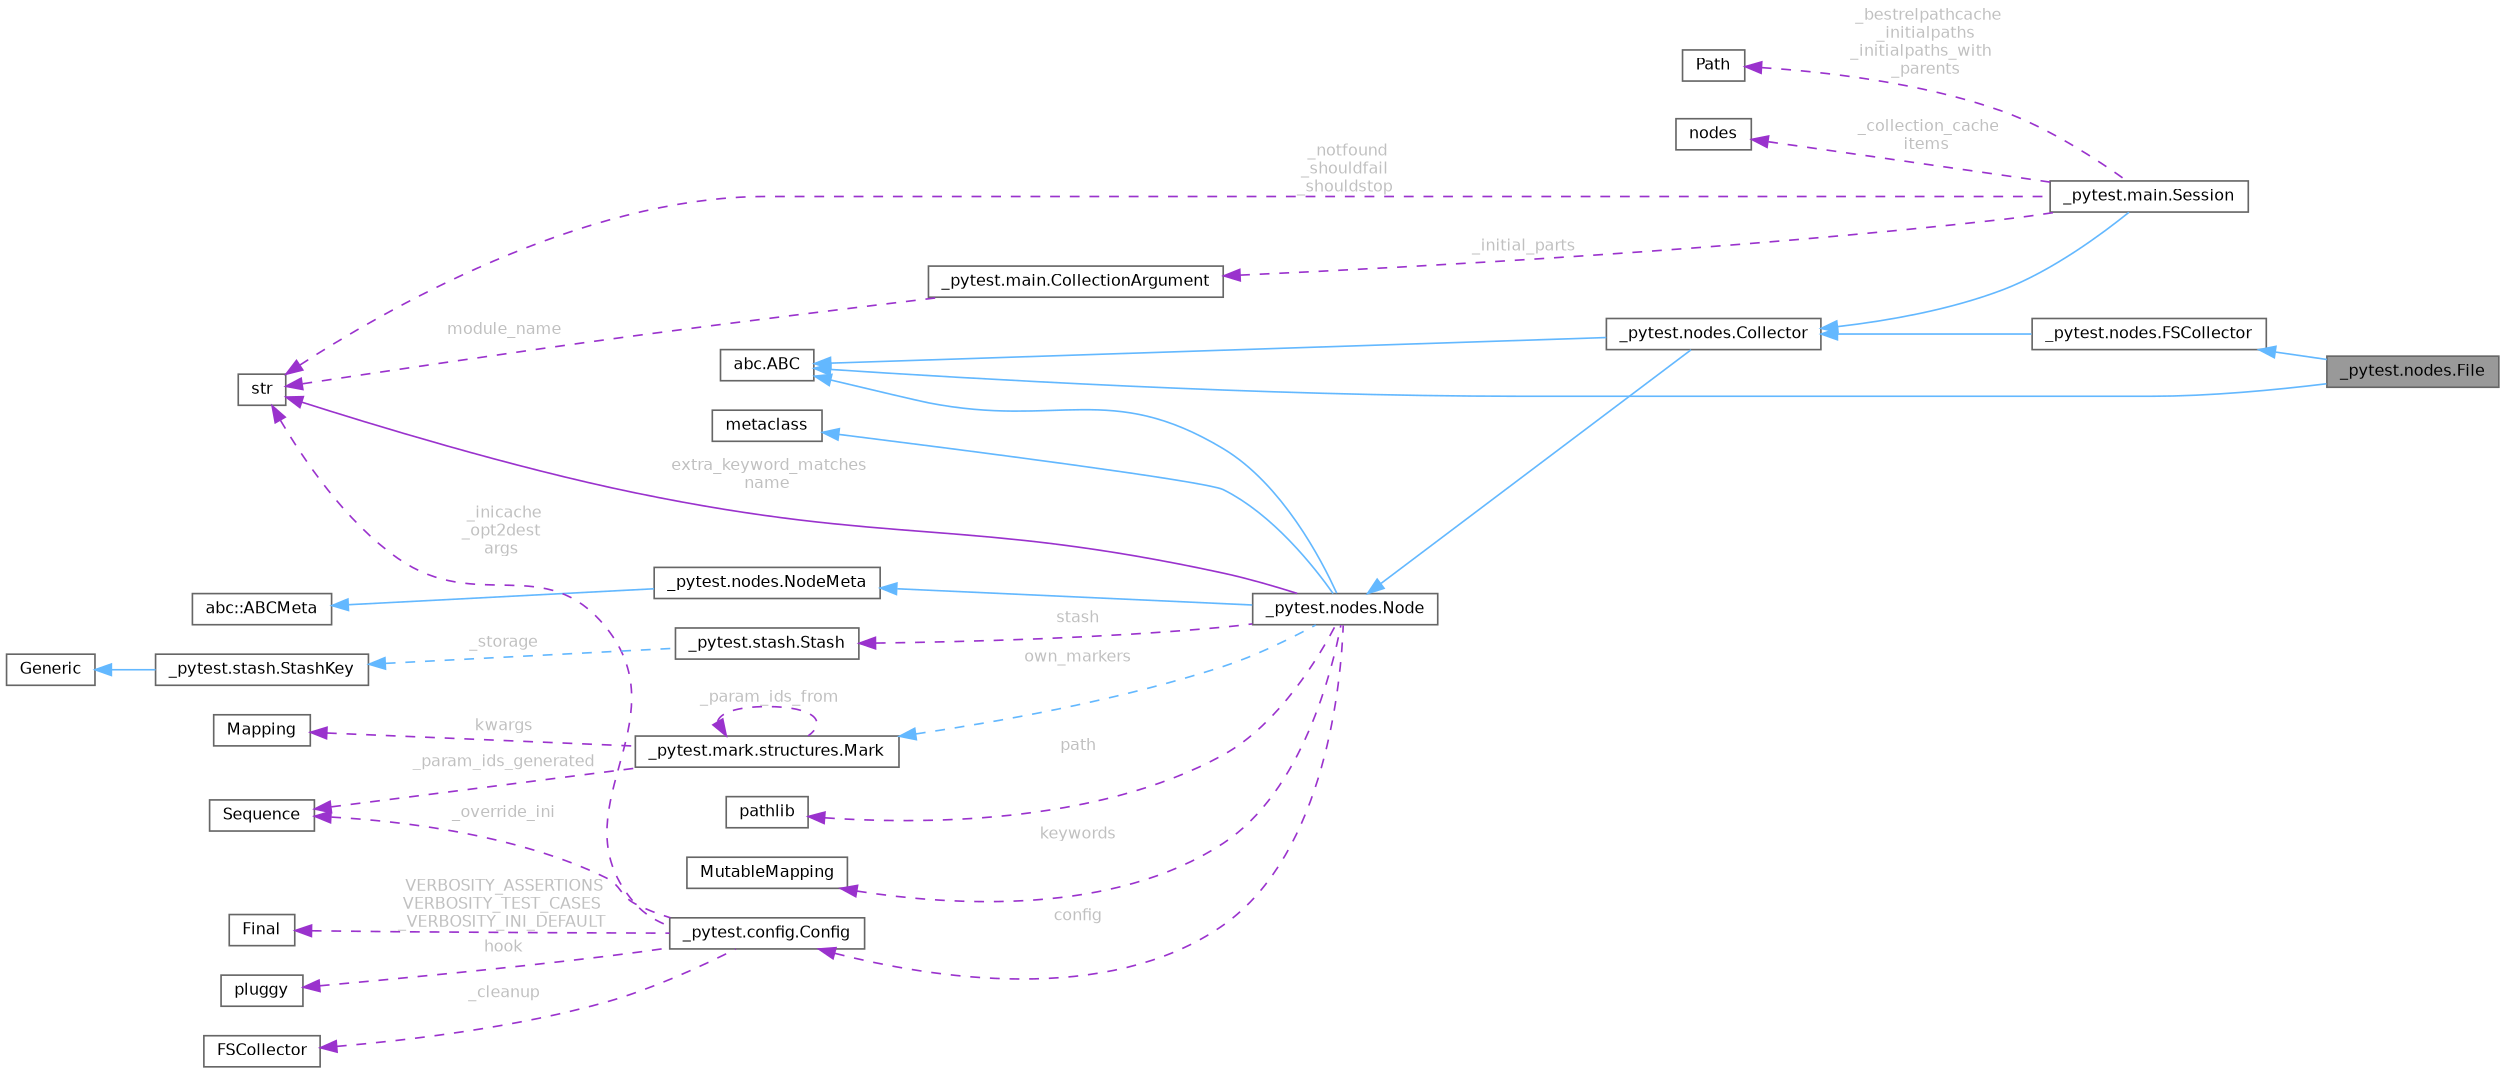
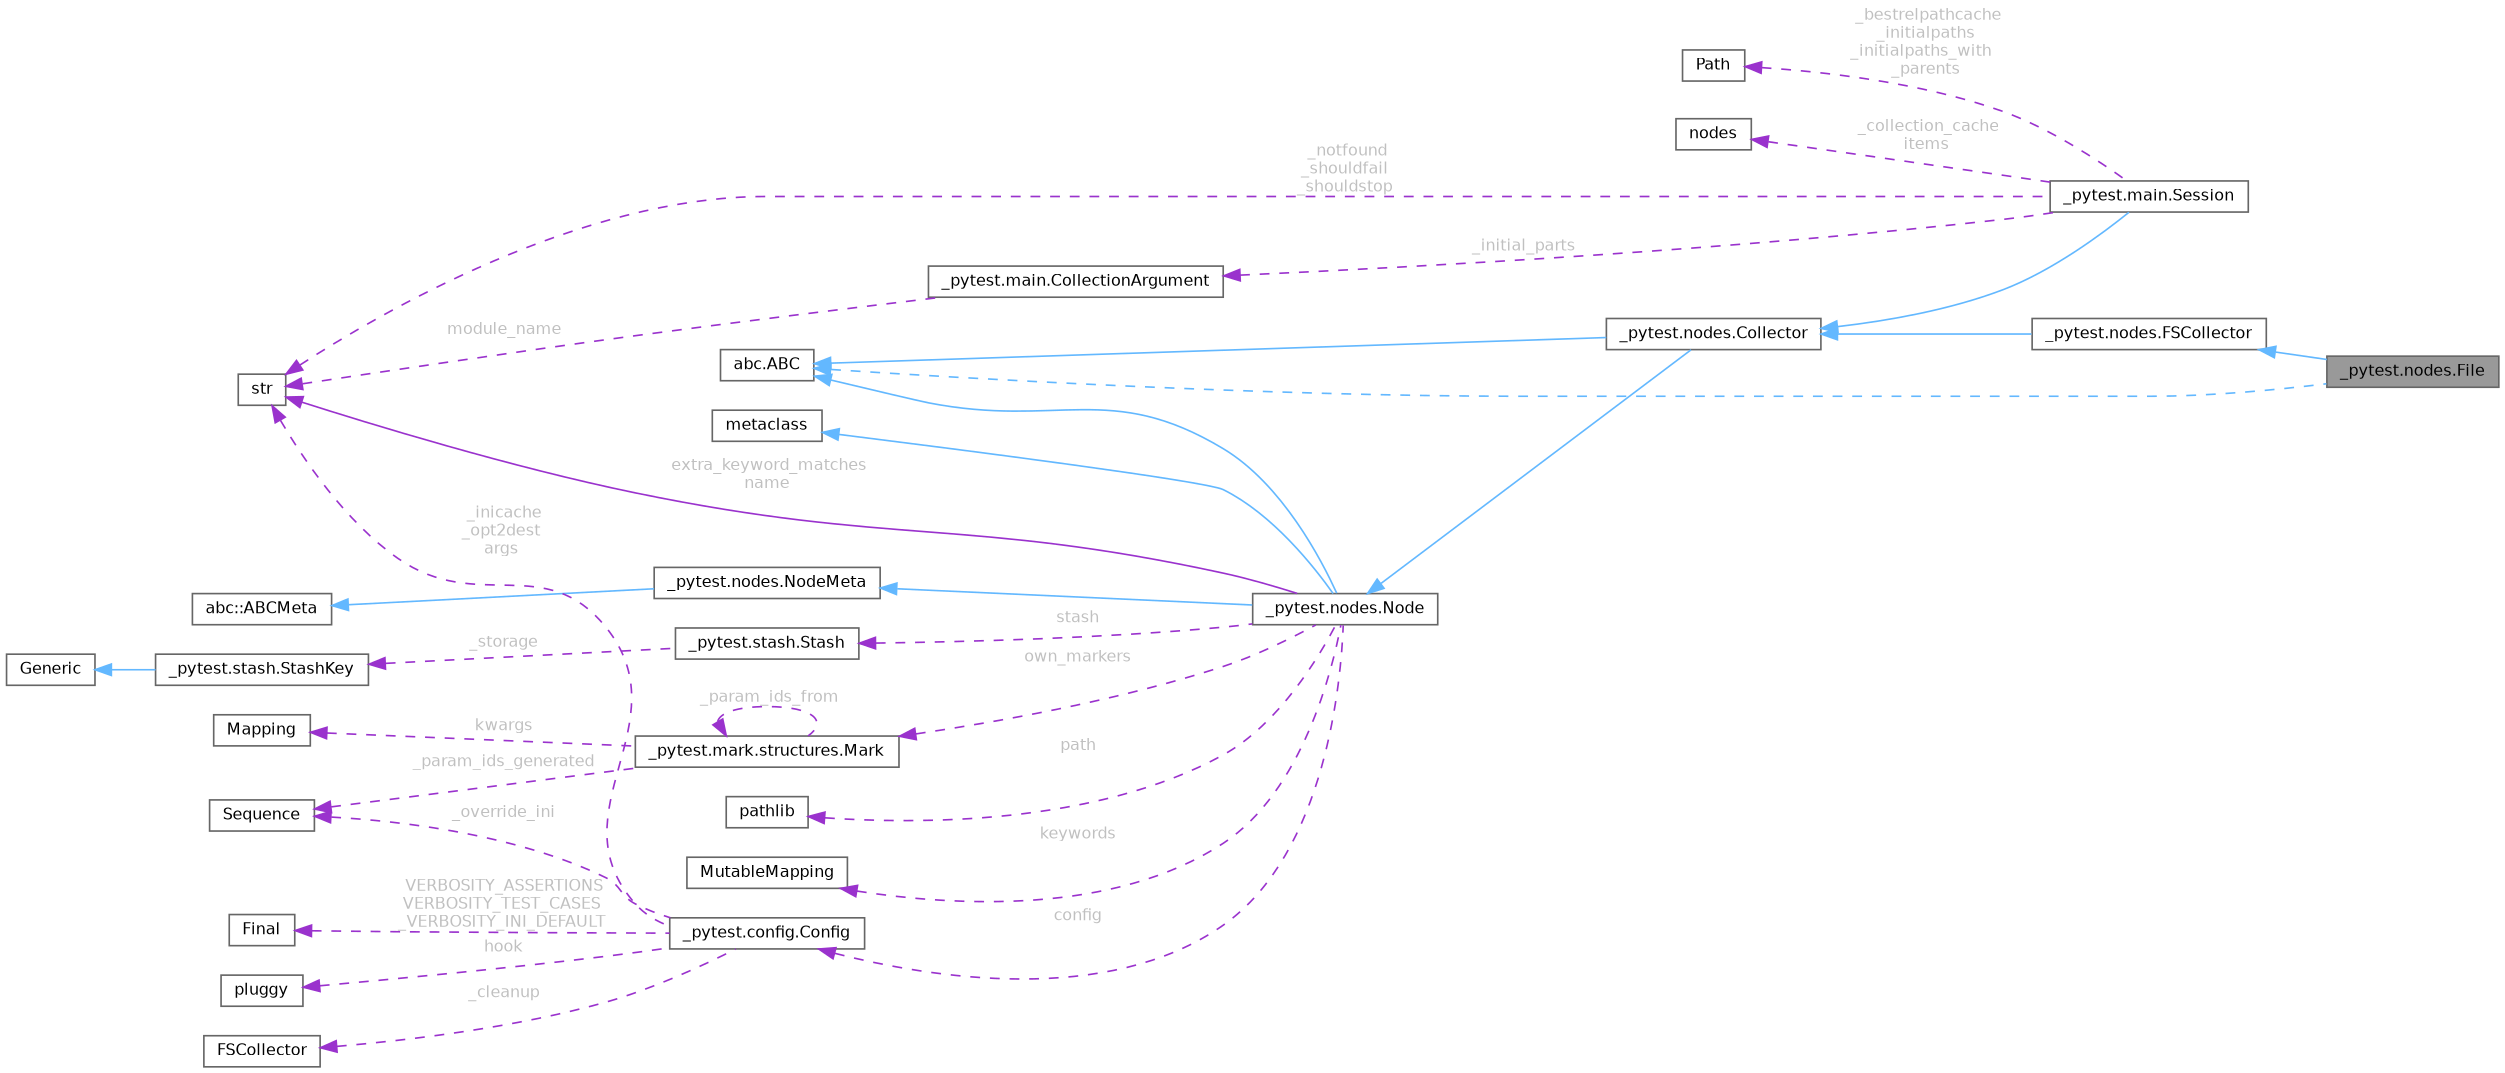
  digraph {
    rankdir=LR
    node [color=gray40 fillcolor=white fontname=Helvetica fontsize=10 shape=box style=filled]
    edge [color=darkorchid3 dir=back fontname=Helvetica fontsize=10 labelfontname=Helvetica labelfontsize=10 style=dashed fontcolor=grey]
    n1 [fillcolor=grey60 fontcolor=black height=0.2 label="_pytest.nodes.File" width=0.4]
    n2 [height=0.2 label="_pytest.nodes.FSCollector" width=0.4]
    n3 [height=0.2 label="_pytest.nodes.Collector" width=0.4]
    n4 [height=0.2 label="_pytest.main.Session" width=0.4]
    n5 [height=0.2 label="_pytest.nodes.Node" width=0.4]
    n6 [height=0.2 label="abc.ABC" width=0.4]
    n7 [height=0.2 label=metaclass width=0.4]
    n8 [height=0.2 label="_pytest.nodes.NodeMeta" width=0.4]
    n9 [height=0.2 label="abc::ABCMeta" width=0.4]
    n10 [height=0.2 label=str width=0.4]
    n11 [height=0.2 label="_pytest.config.Config" width=0.4]
    n12 [height=0.2 label="_pytest.main.CollectionArgument" width=0.4]
    n13 [height=0.2 label=Final width=0.4]
    n14 [height=0.2 label=pluggy width=0.4]
    n15 [height=0.2 label=Sequence width=0.4]
    n16 [height=0.2 label="_pytest.mark.structures.Mark" width=0.4]
    n17 [height=0.2 label=FSCollector width=0.4]
    n18 [height=0.2 label=Path width=0.4]
    n19 [height=0.2 label=nodes width=0.4]
    n20 [height=0.2 label=pathlib width=0.4]
    n21 [height=0.2 label=MutableMapping width=0.4]
    n22 [height=0.2 label=Mapping width=0.4]
    n23 [height=0.2 label="_pytest.stash.Stash" width=0.4]
    n24 [height=0.2 label="_pytest.stash.StashKey" width=0.4]
    n25 [height=0.2 label=Generic width=0.4]
    n2 -> n1 [color=steelblue1 style=solid fontcolor=""]
    n3 -> n2 [color=steelblue1 style=solid fontcolor=""]
    n3 -> n4 [color=steelblue1 style=solid fontcolor=""]
    n5 -> n3 [color=steelblue1 style=solid fontcolor=""]
-   n6 -> n1 [color=steelblue1 style=solid fontcolor=""]
+   n6 -> n1 [color=steelblue1 fontcolor=""]
    n6 -> n3 [color=steelblue1 style=solid fontcolor=""]
    n6 -> n5 [color=steelblue1 style=solid fontcolor=""]
    n7 -> n5 [color=steelblue1 style=solid fontcolor=""]
    n8 -> n5 [color=steelblue1 style=solid fontcolor=""]
    n9 -> n8 [color=steelblue1 style=solid fontcolor=""]
    n10 -> n4 [label=" _notfound\n_shouldfail\n_shouldstop"]
    n10 -> n5 [label=" extra_keyword_matches\nname" style=solid]
    n10 -> n11 [label=" _inicache\n_opt2dest\nargs"]
    n10 -> n12 [label=" module_name"]
    n11 -> n5 [label=" config"]
    n12 -> n4 [label=" _initial_parts"]
    n13 -> n11 [label=" VERBOSITY_ASSERTIONS\nVERBOSITY_TEST_CASES\n_VERBOSITY_INI_DEFAULT"]
    n14 -> n11 [label=" hook"]
    n15 -> n11 [label=" _override_ini"]
    n15 -> n16 [label=" _param_ids_generated"]
-   n16 -> n5 [color=steelblue1 label=" own_markers"]
+   n16 -> n5 [label=" own_markers"]
    n16 -> n16 [label=" _param_ids_from"]
    n17 -> n11 [label=" _cleanup"]
    n18 -> n4 [label=" _bestrelpathcache\n_initialpaths\n_initialpaths_with\l_parents"]
    n19 -> n4 [label=" _collection_cache\nitems"]
    n20 -> n5 [label=" path"]
    n21 -> n5 [label=" keywords"]
    n22 -> n16 [label=" kwargs"]
    n23 -> n5 [label=" stash"]
-   n24 -> n23 [color=steelblue1 label=" _storage"]
+   n24 -> n23 [label=" _storage"]
    n25 -> n24 [color=steelblue1 style=solid fontcolor=""]
  }
